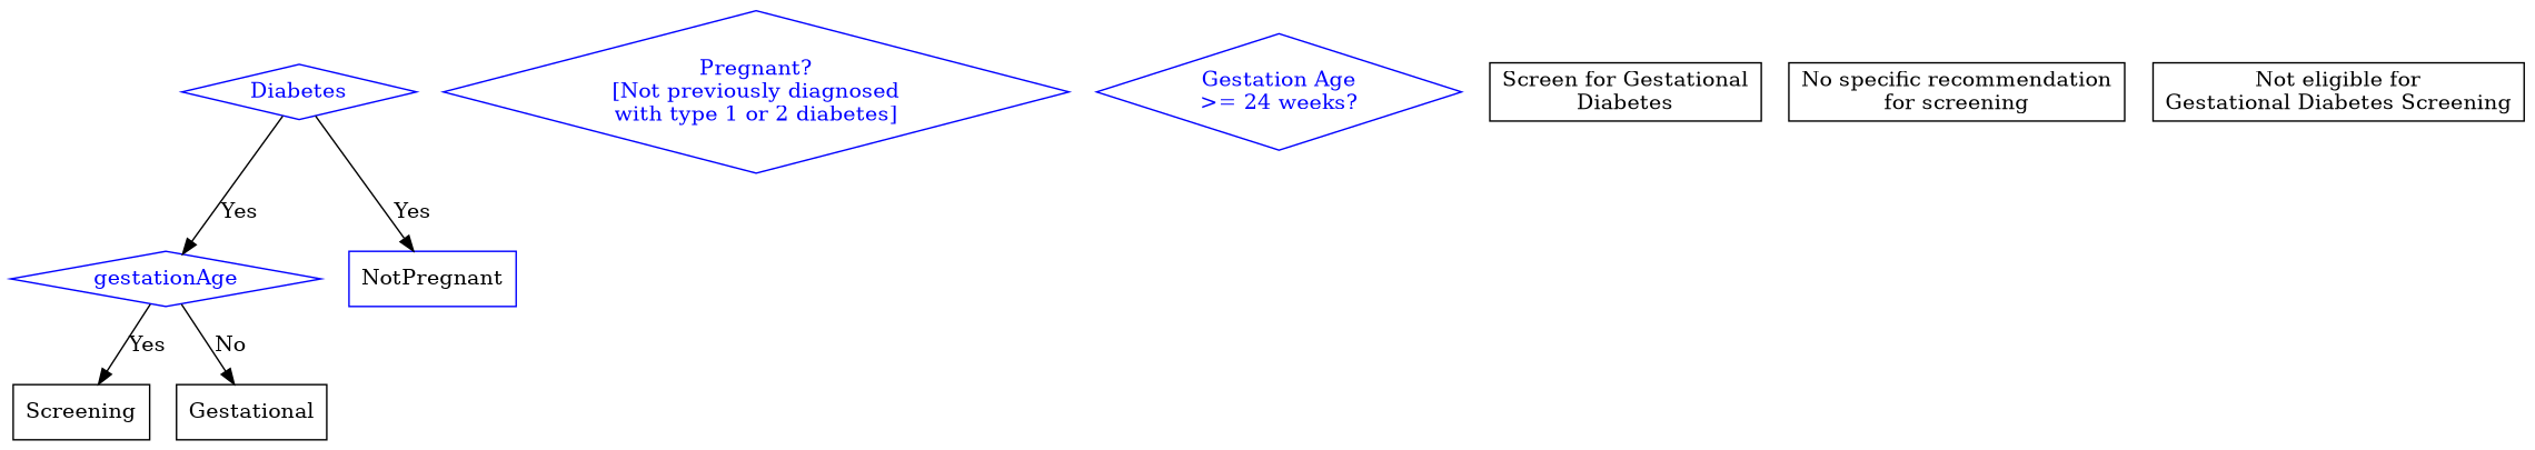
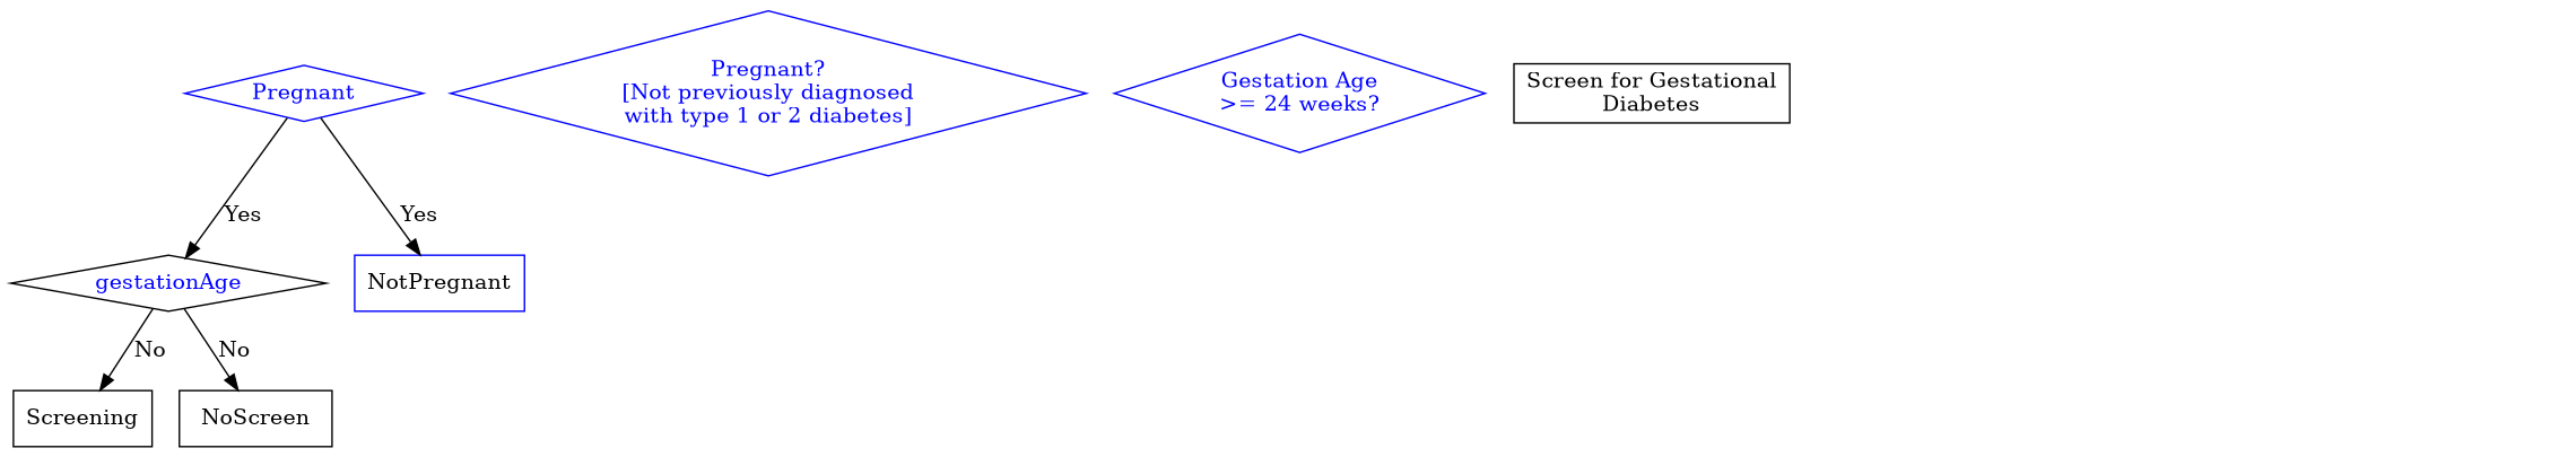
  digraph {
    rankdir=TB
    node [color=blue fontcolor=black shape=rectangle]
-   Pregnant [fontcolor=blue shape=diamond label=Diabetes]
-   gestationAge [fontcolor=blue shape=diamond]
+   Pregnant [fontcolor=blue shape=diamond]
+   gestationAge [color=black fontcolor=blue shape=diamond]
    NotPregnant
    n4 [color=black label=Screening]
-   NoScreen [color=black label=Gestational]
+   NoScreen [color=black]
    "Pregnant?\n[Not previously diagnosed\nwith type 1 or 2 diabetes]" [fontcolor=blue shape=diamond]
    "Gestation Age\n>= 24 weeks?" [fontcolor=blue shape=diamond]
    "Screen for Gestational\nDiabetes" [color=black]
-   "No specific recommendation\nfor screening" [color=black]
-   "Not eligible for\nGestational Diabetes Screening" [color=black]
    Pregnant -> gestationAge [label=Yes]
    Pregnant -> NotPregnant [label=Yes]
-   gestationAge -> n4 [label=Yes]
+   gestationAge -> n4 [label=No]
    gestationAge -> NoScreen [label=No]
  }
